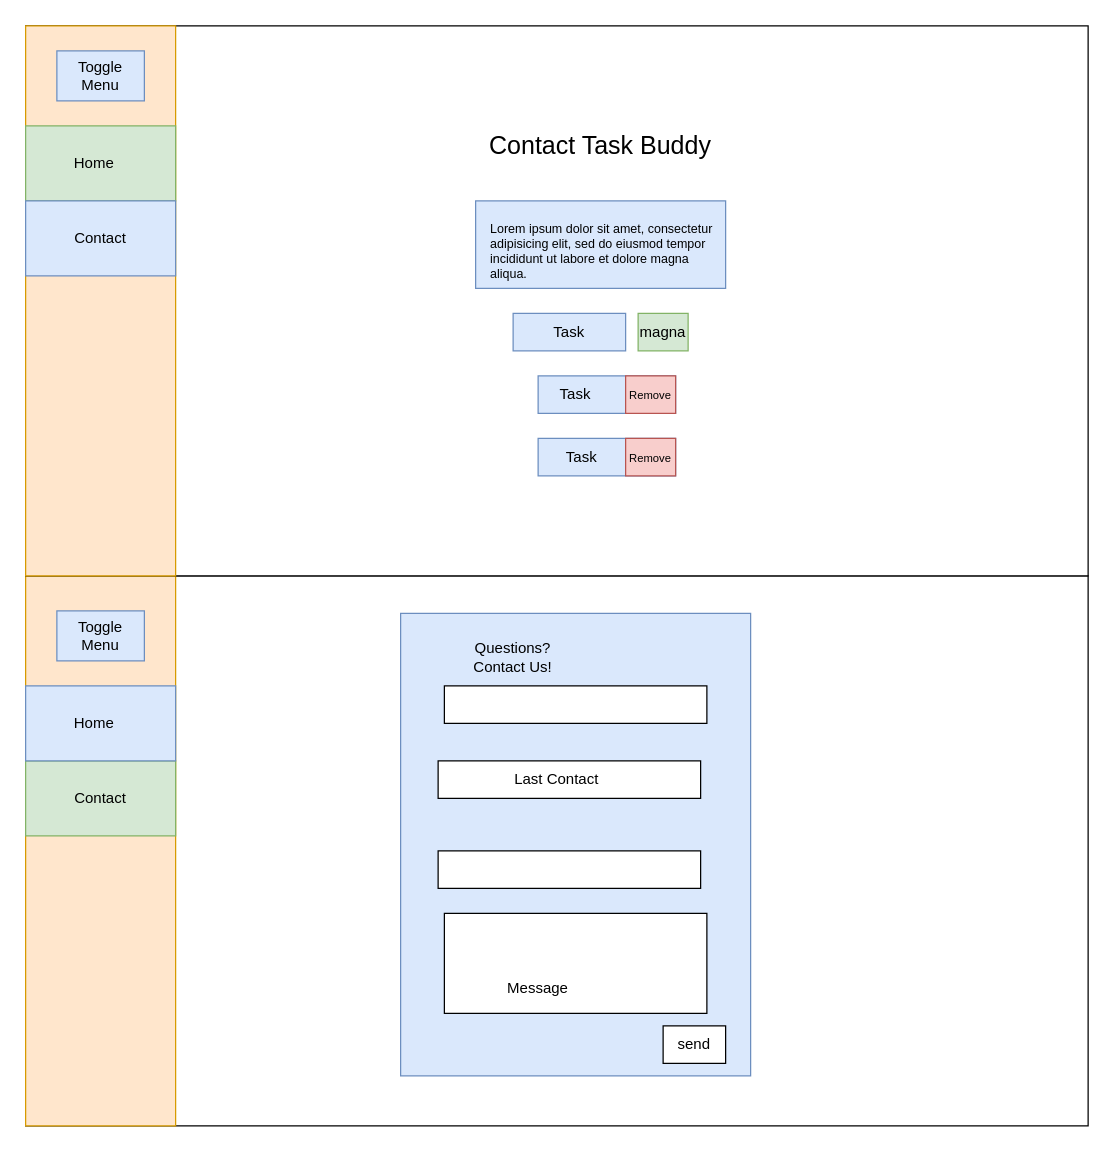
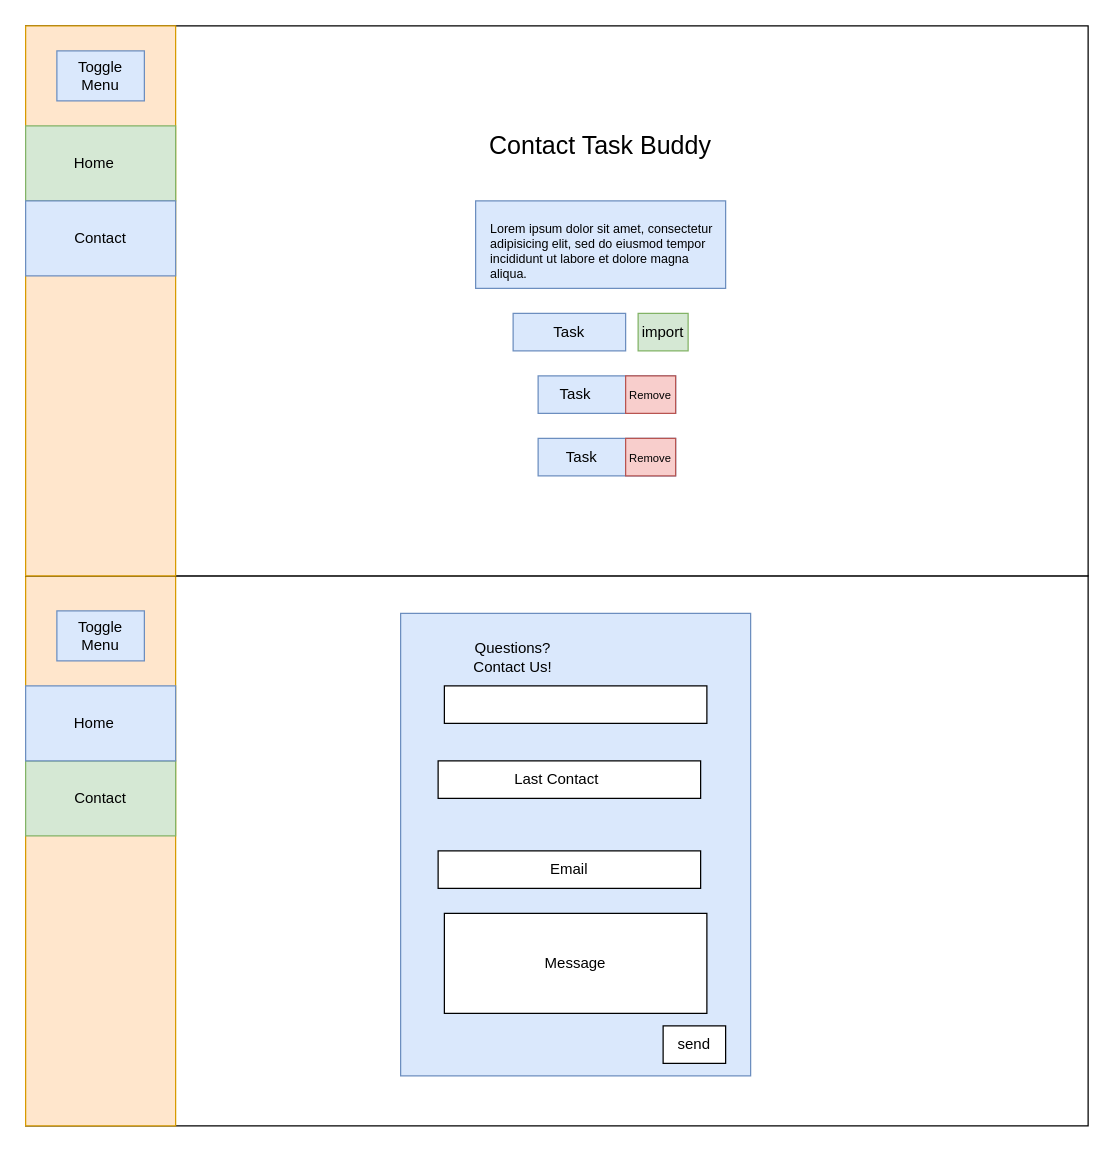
  <mxCell id="0" />
  <mxCell id="1" parent="0" />
  <mxCell id="2" value="" style="rounded=0;whiteSpace=wrap;html=1;" vertex="1" parent="1"><mxGeometry y="460" width="850" height="440" as="geometry" x="20" /></mxCell>
  <mxCell id="3" value="" style="rounded=0;whiteSpace=wrap;html=1;fillColor=#ffe6cc;strokeColor=#d79b00;" vertex="1" parent="1"><mxGeometry y="460" width="120" height="440" as="geometry" x="20" /></mxCell>
  <mxCell id="4" value="" style="rounded=0;whiteSpace=wrap;html=1;fillColor=#d5e8d4;strokeColor=#82b366;" vertex="1" parent="1"><mxGeometry y="608" width="120" height="60" as="geometry" x="20" /></mxCell>
  <mxCell id="5" value="" style="rounded=0;whiteSpace=wrap;html=1;fillColor=#dae8fc;strokeColor=#6c8ebf;" vertex="1" parent="1"><mxGeometry y="548" width="120" height="60" as="geometry" x="20" /></mxCell>
  <mxCell id="6" value="" style="rounded=0;whiteSpace=wrap;html=1;" vertex="1" parent="1"><mxGeometry width="850" height="440" as="geometry" x="20" y="20" /></mxCell>
  <mxCell id="7" value="" style="rounded=0;whiteSpace=wrap;html=1;fillColor=#ffe6cc;strokeColor=#d79b00;" vertex="1" parent="1"><mxGeometry width="120" height="440" as="geometry" x="20" y="20" /></mxCell>
  <mxCell id="8" value="" style="rounded=0;whiteSpace=wrap;html=1;fillColor=#dae8fc;strokeColor=#6c8ebf;" vertex="1" parent="1"><mxGeometry x="320" y="490" width="280" height="370" as="geometry" /></mxCell>
  <mxCell id="9" value="" style="rounded=0;whiteSpace=wrap;html=1;fillColor=#dae8fc;strokeColor=#6c8ebf;" vertex="1" parent="1"><mxGeometry x="380" y="160" width="200" height="70" as="geometry" /></mxCell>
  <mxCell id="10" value="" style="rounded=0;whiteSpace=wrap;html=1;fillColor=#dae8fc;strokeColor=#6c8ebf;" vertex="1" parent="1"><mxGeometry x="410" y="250" width="90" height="30" as="geometry" /></mxCell>
  <mxCell id="11" value="" style="rounded=0;whiteSpace=wrap;html=1;fillColor=#d5e8d4;strokeColor=#82b366;" vertex="1" parent="1"><mxGeometry x="510" y="250" width="40" height="30" as="geometry" /></mxCell>
  <mxCell id="12" value="" style="rounded=0;whiteSpace=wrap;html=1;fillColor=#dae8fc;strokeColor=#6c8ebf;" vertex="1" parent="1"><mxGeometry x="430" y="300" width="110" height="30" as="geometry" /></mxCell>
  <mxCell id="13" value="" style="rounded=0;whiteSpace=wrap;html=1;fillColor=#dae8fc;strokeColor=#6c8ebf;" vertex="1" parent="1"><mxGeometry x="430" y="350" width="110" height="30" as="geometry" /></mxCell>
  <mxCell id="14" value="&lt;font style=&quot;font-size: 20px;&quot;&gt;Contact Task Buddy&lt;/font&gt;" style="text;html=1;align=center;verticalAlign=middle;whiteSpace=wrap;rounded=0;" vertex="1" parent="1"><mxGeometry x="365" y="100" width="230" height="30" as="geometry" /></mxCell>
  <mxCell id="15" value="" style="rounded=0;whiteSpace=wrap;html=1;fillColor=#f8cecc;strokeColor=#b85450;" vertex="1" parent="1"><mxGeometry x="500" y="300" width="40" height="30" as="geometry" /></mxCell>
  <mxCell id="16" value="" style="rounded=0;whiteSpace=wrap;html=1;fillColor=#f8cecc;strokeColor=#b85450;" vertex="1" parent="1"><mxGeometry x="500" y="350" width="40" height="30" as="geometry" /></mxCell>
  <mxCell id="17" value="&lt;h1 style=&quot;margin-top: 0px;&quot;&gt;&lt;br&gt;&lt;/h1&gt;&lt;p style=&quot;font-size: 10px;&quot;&gt;Lorem ipsum dolor sit amet, consectetur adipisicing elit, sed do eiusmod tempor incididunt ut labore et dolore magna aliqua.&lt;/p&gt;" style="text;html=1;whiteSpace=wrap;overflow=hidden;rounded=0;" vertex="1" parent="1"><mxGeometry x="390" y="125" width="190" height="140" as="geometry" /></mxCell>
  <mxCell id="18" value="" style="rounded=0;whiteSpace=wrap;html=1;fillColor=#d5e8d4;strokeColor=#82b366;" vertex="1" parent="1"><mxGeometry y="100" width="120" height="60" as="geometry" x="20" /></mxCell>
  <mxCell id="19" value="" style="rounded=0;whiteSpace=wrap;html=1;fillColor=#dae8fc;strokeColor=#6c8ebf;" vertex="1" parent="1"><mxGeometry y="160" width="120" height="60" as="geometry" x="20" /></mxCell>
  <mxCell id="20" value="" style="rounded=0;whiteSpace=wrap;html=1;fillColor=#dae8fc;strokeColor=#6c8ebf;" vertex="1" parent="1"><mxGeometry x="45" y="40" width="70" height="40" as="geometry" /></mxCell>
  <mxCell id="21" value="Toggle Menu" style="text;html=1;align=center;verticalAlign=middle;whiteSpace=wrap;rounded=0;" vertex="1" parent="1"><mxGeometry x="50" y="45" width="60" height="30" as="geometry" /></mxCell>
  <mxCell id="22" value="Home" style="text;html=1;align=center;verticalAlign=middle;whiteSpace=wrap;rounded=0;" vertex="1" parent="1"><mxGeometry x="45" y="115" width="60" height="30" as="geometry" /></mxCell>
  <mxCell id="23" value="Contact" style="text;html=1;align=center;verticalAlign=middle;whiteSpace=wrap;rounded=0;" vertex="1" parent="1"><mxGeometry x="50" y="175" width="60" height="30" as="geometry" /></mxCell>
  <mxCell id="24" value="" style="rounded=0;whiteSpace=wrap;html=1;fillColor=#dae8fc;strokeColor=#6c8ebf;" vertex="1" parent="1"><mxGeometry x="45" y="488" width="70" height="40" as="geometry" /></mxCell>
  <mxCell id="25" value="Toggle Menu" style="text;html=1;align=center;verticalAlign=middle;whiteSpace=wrap;rounded=0;" vertex="1" parent="1"><mxGeometry x="50" y="493" width="60" height="30" as="geometry" /></mxCell>
  <mxCell id="26" value="Home" style="text;html=1;align=center;verticalAlign=middle;whiteSpace=wrap;rounded=0;" vertex="1" parent="1"><mxGeometry x="45" y="563" width="60" height="30" as="geometry" /></mxCell>
  <mxCell id="27" value="Contact" style="text;html=1;align=center;verticalAlign=middle;whiteSpace=wrap;rounded=0;" vertex="1" parent="1"><mxGeometry x="50" y="623" width="60" height="30" as="geometry" /></mxCell>
  <mxCell id="28" value="" style="rounded=0;whiteSpace=wrap;html=1;" vertex="1" parent="1"><mxGeometry x="355" y="548" width="210" height="30" as="geometry" /></mxCell>
  <mxCell id="29" value="" style="rounded=0;whiteSpace=wrap;html=1;" vertex="1" parent="1"><mxGeometry x="350" y="608" width="210" height="30" as="geometry" /></mxCell>
  <mxCell id="30" value="" style="rounded=0;whiteSpace=wrap;html=1;" vertex="1" parent="1"><mxGeometry x="355" y="730" width="210" height="80" as="geometry" /></mxCell>
  <mxCell id="31" value="" style="rounded=0;whiteSpace=wrap;html=1;" vertex="1" parent="1"><mxGeometry x="350" y="680" width="210" height="30" as="geometry" /></mxCell>
  <mxCell id="32" value="" style="rounded=0;whiteSpace=wrap;html=1;" vertex="1" parent="1"><mxGeometry x="530" y="820" width="50" height="30" as="geometry" /></mxCell>
  <mxCell id="33" value="Questions?Contact Us!" style="text;html=1;align=center;verticalAlign=middle;whiteSpace=wrap;rounded=0;" vertex="1" parent="1"><mxGeometry x="360" y="510" width="100" height="30" as="geometry" /></mxCell>
  <mxCell id="34" value="Last Contact" style="text;html=1;align=center;verticalAlign=middle;whiteSpace=wrap;rounded=0;" vertex="1" parent="1"><mxGeometry x="395" y="608" width="100" height="30" as="geometry" /></mxCell>
- <mxCell id="36" value="Message" style="text;html=1;align=center;verticalAlign=middle;whiteSpace=wrap;rounded=0;" vertex="1" parent="1"><mxGeometry x="380" y="775" width="100" height="30" as="geometry" /></mxCell>
+ <mxCell id="35" value="Email" style="text;html=1;align=center;verticalAlign=middle;whiteSpace=wrap;rounded=0;" vertex="1" parent="1"><mxGeometry x="405" y="680" width="100" height="30" as="geometry" /></mxCell>
+ <mxCell id="36" value="Message" style="text;html=1;align=center;verticalAlign=middle;whiteSpace=wrap;rounded=0;" vertex="1" parent="1"><mxGeometry x="410" y="755" width="100" height="30" as="geometry" /></mxCell>
  <mxCell id="37" value="send" style="text;html=1;align=center;verticalAlign=middle;whiteSpace=wrap;rounded=0;" vertex="1" parent="1"><mxGeometry x="505" y="820" width="100" height="30" as="geometry" /></mxCell>
  <mxCell id="38" value="Task" style="text;html=1;align=center;verticalAlign=middle;whiteSpace=wrap;rounded=0;" vertex="1" parent="1"><mxGeometry x="425" y="250" width="60" height="30" as="geometry" /></mxCell>
- <mxCell id="39" value="magna" style="text;html=1;align=center;verticalAlign=middle;whiteSpace=wrap;rounded=0;" vertex="1" parent="1"><mxGeometry x="500" y="250" width="60" height="30" as="geometry" /></mxCell>
+ <mxCell id="39" value="import" style="text;html=1;align=center;verticalAlign=middle;whiteSpace=wrap;rounded=0;" vertex="1" parent="1"><mxGeometry x="500" y="250" width="60" height="30" as="geometry" /></mxCell>
  <mxCell id="40" value="&lt;font style=&quot;font-size: 9px;&quot;&gt;Remove&lt;/font&gt;" style="text;html=1;align=center;verticalAlign=middle;whiteSpace=wrap;rounded=0;" vertex="1" parent="1"><mxGeometry x="490" y="300" width="60" height="30" as="geometry" /></mxCell>
  <mxCell id="41" value="&lt;font style=&quot;font-size: 9px;&quot;&gt;Remove&lt;/font&gt;" style="text;html=1;align=center;verticalAlign=middle;whiteSpace=wrap;rounded=0;" vertex="1" parent="1"><mxGeometry x="490" y="350" width="60" height="30" as="geometry" /></mxCell>
  <mxCell id="42" value="Task" style="text;html=1;align=center;verticalAlign=middle;whiteSpace=wrap;rounded=0;" vertex="1" parent="1"><mxGeometry x="430" y="300" width="60" height="30" as="geometry" /></mxCell>
  <mxCell id="43" value="Task" style="text;html=1;align=center;verticalAlign=middle;whiteSpace=wrap;rounded=0;" vertex="1" parent="1"><mxGeometry x="435" y="350" width="60" height="30" as="geometry" /></mxCell>
